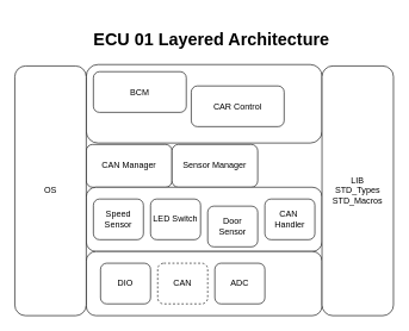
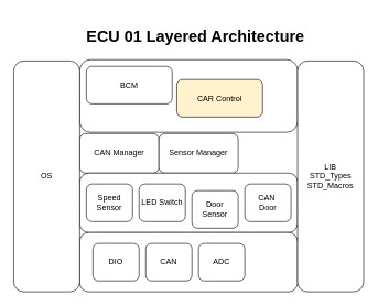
  <mxCell id="0" />
  <mxCell id="1" parent="0" />
  <mxCell id="2" value="" style="rounded=1;whiteSpace=wrap;html=1;" vertex="1" parent="1"><mxGeometry x="120" y="90" width="330" height="110" as="geometry" /></mxCell>
  <mxCell id="3" value="CAN Manager" style="rounded=1;whiteSpace=wrap;html=1;" vertex="1" parent="1"><mxGeometry x="120" y="202" width="120" height="60" as="geometry" /></mxCell>
  <mxCell id="4" value="Sensor Manager" style="rounded=1;whiteSpace=wrap;html=1;" vertex="1" parent="1"><mxGeometry x="240" y="202" width="120" height="60" as="geometry" /></mxCell>
  <mxCell id="5" value="" style="rounded=1;whiteSpace=wrap;html=1;" vertex="1" parent="1"><mxGeometry x="120" y="262" width="330" height="90" as="geometry" /></mxCell>
  <mxCell id="6" value="" style="rounded=1;whiteSpace=wrap;html=1;" vertex="1" parent="1"><mxGeometry x="120" y="352" width="330" height="90" as="geometry" /></mxCell>
  <mxCell id="7" value="OS" style="rounded=1;whiteSpace=wrap;html=1;" vertex="1" parent="1"><mxGeometry x="20" y="92" width="100" height="350" as="geometry" /></mxCell>
  <mxCell id="8" value="LIB&lt;br&gt;STD_Types&lt;br&gt;STD_Macros" style="rounded=1;whiteSpace=wrap;html=1;" vertex="1" parent="1"><mxGeometry x="450" y="92" width="100" height="350" as="geometry" /></mxCell>
- <mxCell id="9" value="CAR Control" style="rounded=1;whiteSpace=wrap;html=1;" vertex="1" parent="1"><mxGeometry x="267" y="120" width="130" height="57" as="geometry" /></mxCell>
+ <mxCell id="9" value="CAR Control" style="rounded=1;whiteSpace=wrap;html=1;fillColor=#fff2cc;" vertex="1" parent="1"><mxGeometry x="267" y="120" width="130" height="57" as="geometry" /></mxCell>
  <mxCell id="10" value="BCM" style="rounded=1;whiteSpace=wrap;html=1;" vertex="1" parent="1"><mxGeometry x="130" y="100" width="130" height="57" as="geometry" /></mxCell>
  <mxCell id="11" value="Speed&lt;br&gt;Sensor" style="rounded=1;whiteSpace=wrap;html=1;" vertex="1" parent="1"><mxGeometry x="130" y="278.5" width="70" height="57" as="geometry" /></mxCell>
  <mxCell id="12" value="LED Switch" style="rounded=1;whiteSpace=wrap;html=1;" vertex="1" parent="1"><mxGeometry x="210" y="278.5" width="70" height="57" as="geometry" /></mxCell>
  <mxCell id="13" value="Door&lt;br&gt;Sensor" style="rounded=1;whiteSpace=wrap;html=1;" vertex="1" parent="1"><mxGeometry x="290" y="288.5" width="70" height="57" as="geometry" /></mxCell>
- <mxCell id="14" value="CAN&amp;nbsp;&lt;br&gt;Handler" style="rounded=1;whiteSpace=wrap;html=1;" vertex="1" parent="1"><mxGeometry x="370" y="278.5" width="70" height="57" as="geometry" /></mxCell>
+ <mxCell id="14" value="CAN&amp;nbsp;&lt;br&gt;Door" style="rounded=1;whiteSpace=wrap;html=1;" vertex="1" parent="1"><mxGeometry x="370" y="278.5" width="70" height="57" as="geometry" /></mxCell>
  <mxCell id="15" value="DIO" style="rounded=1;whiteSpace=wrap;html=1;" vertex="1" parent="1"><mxGeometry x="140" y="368.5" width="70" height="57" as="geometry" /></mxCell>
- <mxCell id="16" value="CAN" style="rounded=1;whiteSpace=wrap;html=1;dashed=1;" vertex="1" parent="1"><mxGeometry x="220" y="368.5" width="70" height="57" as="geometry" /></mxCell>
+ <mxCell id="16" value="CAN" style="rounded=1;whiteSpace=wrap;html=1;" vertex="1" parent="1"><mxGeometry x="220" y="368.5" width="70" height="57" as="geometry" /></mxCell>
  <mxCell id="17" value="ADC" style="rounded=1;whiteSpace=wrap;html=1;" vertex="1" parent="1"><mxGeometry x="300" y="368.5" width="70" height="57" as="geometry" /></mxCell>
  <mxCell id="18" value="&lt;h1&gt;ECU 01 Layered Architecture&lt;/h1&gt;" style="text;html=1;align=center;verticalAlign=middle;resizable=0;points=[];autosize=1;strokeColor=none;fillColor=none;" vertex="1" parent="1"><mxGeometry x="120" y="20" width="350" height="70" as="geometry" /></mxCell>
